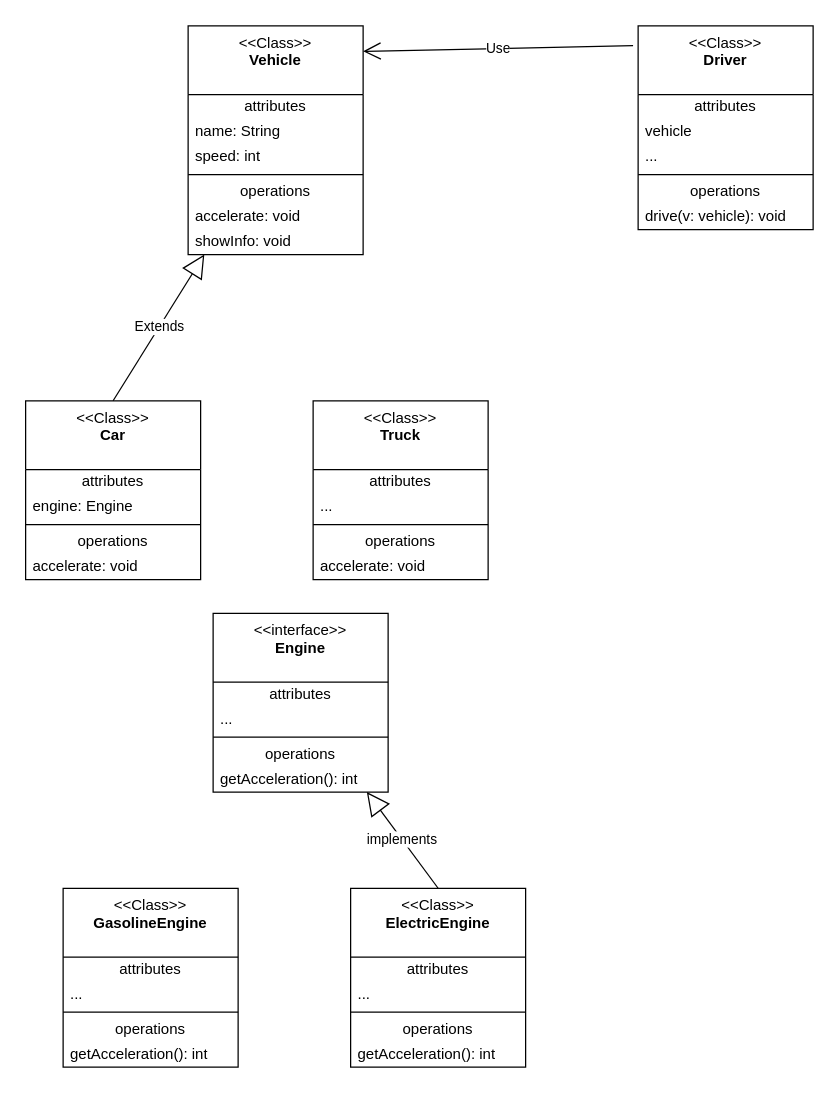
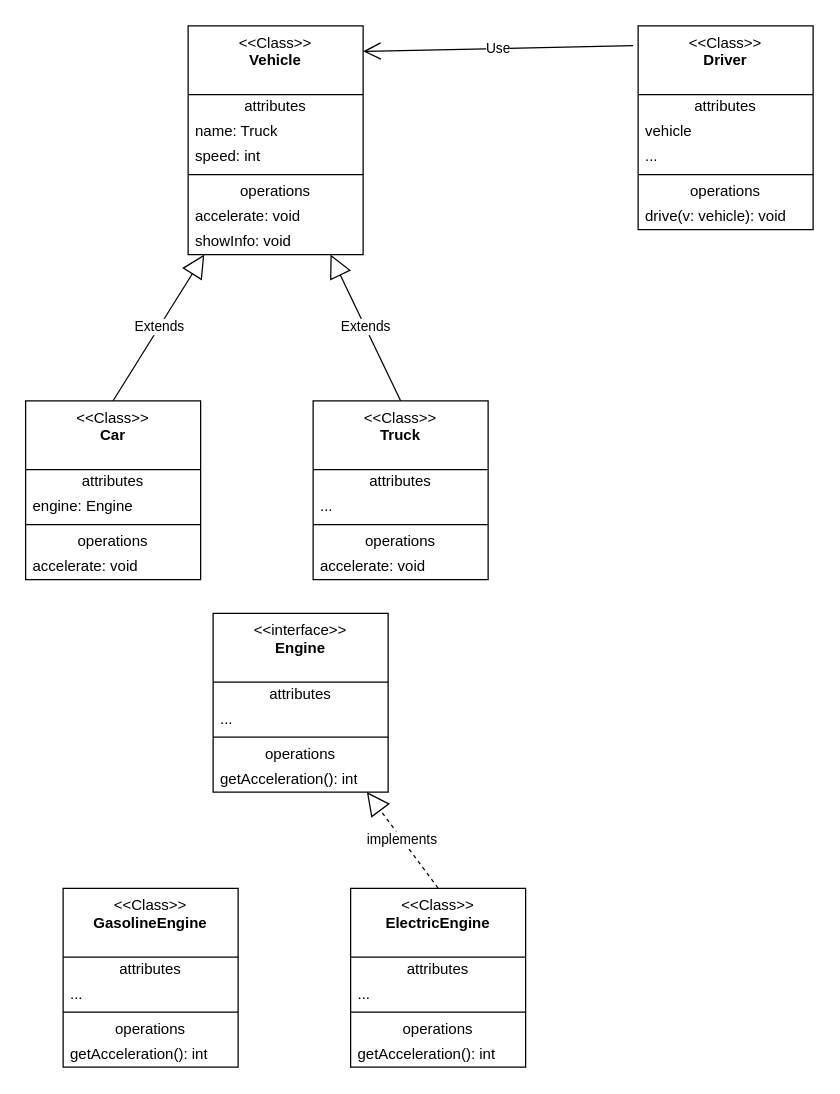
  <mxCell id="0" />
  <mxCell id="1" parent="0" />
  <mxCell id="2" value="&amp;lt;&amp;lt;Class&amp;gt;&amp;gt;&lt;br&gt;&lt;b&gt;Driver&lt;/b&gt;" style="swimlane;fontStyle=0;align=center;verticalAlign=top;childLayout=stackLayout;horizontal=1;startSize=55;horizontalStack=0;resizeParent=1;resizeParentMax=0;resizeLast=0;collapsible=0;marginBottom=0;html=1;whiteSpace=wrap;" parent="1" vertex="1"><mxGeometry x="510" y="20" width="140" height="163" as="geometry" /></mxCell>
  <mxCell id="3" value="attributes" style="text;html=1;strokeColor=none;fillColor=none;align=center;verticalAlign=middle;spacingLeft=4;spacingRight=4;overflow=hidden;rotatable=0;points=[[0,0.5],[1,0.5]];portConstraint=eastwest;whiteSpace=wrap;" parent="2" vertex="1"><mxGeometry y="55" width="140" height="20" as="geometry" /></mxCell>
  <mxCell id="4" value="vehicle" style="text;html=1;strokeColor=none;fillColor=none;align=left;verticalAlign=middle;spacingLeft=4;spacingRight=4;overflow=hidden;rotatable=0;points=[[0,0.5],[1,0.5]];portConstraint=eastwest;whiteSpace=wrap;" parent="2" vertex="1"><mxGeometry y="75" width="140" height="20" as="geometry" /></mxCell>
  <mxCell id="5" value="..." style="text;html=1;strokeColor=none;fillColor=none;align=left;verticalAlign=middle;spacingLeft=4;spacingRight=4;overflow=hidden;rotatable=0;points=[[0,0.5],[1,0.5]];portConstraint=eastwest;whiteSpace=wrap;" parent="2" vertex="1"><mxGeometry y="95" width="140" height="20" as="geometry" /></mxCell>
  <mxCell id="6" value="" style="line;strokeWidth=1;fillColor=none;align=left;verticalAlign=middle;spacingTop=-1;spacingLeft=3;spacingRight=3;rotatable=0;labelPosition=right;points=[];portConstraint=eastwest;" parent="2" vertex="1"><mxGeometry y="115" width="140" height="8" as="geometry" /></mxCell>
  <mxCell id="7" value="operations" style="text;html=1;strokeColor=none;fillColor=none;align=center;verticalAlign=middle;spacingLeft=4;spacingRight=4;overflow=hidden;rotatable=0;points=[[0,0.5],[1,0.5]];portConstraint=eastwest;whiteSpace=wrap;" parent="2" vertex="1"><mxGeometry y="123" width="140" height="20" as="geometry" /></mxCell>
  <mxCell id="8" value="drive(v: vehicle): void&amp;nbsp;" style="text;html=1;strokeColor=none;fillColor=none;align=left;verticalAlign=middle;spacingLeft=4;spacingRight=4;overflow=hidden;rotatable=0;points=[[0,0.5],[1,0.5]];portConstraint=eastwest;whiteSpace=wrap;" parent="2" vertex="1"><mxGeometry y="143" width="140" height="20" as="geometry" /></mxCell>
  <mxCell id="9" value="&amp;lt;&amp;lt;Class&amp;gt;&amp;gt;&lt;br&gt;&lt;b&gt;Vehicle&lt;/b&gt;" style="swimlane;fontStyle=0;align=center;verticalAlign=top;childLayout=stackLayout;horizontal=1;startSize=55;horizontalStack=0;resizeParent=1;resizeParentMax=0;resizeLast=0;collapsible=0;marginBottom=0;html=1;whiteSpace=wrap;fontColor=#000000;" parent="1" vertex="1"><mxGeometry x="150" y="20" width="140" height="183" as="geometry" /></mxCell>
  <mxCell id="10" value="attributes" style="text;html=1;strokeColor=none;fillColor=none;align=center;verticalAlign=middle;spacingLeft=4;spacingRight=4;overflow=hidden;rotatable=0;points=[[0,0.5],[1,0.5]];portConstraint=eastwest;whiteSpace=wrap;" parent="9" vertex="1"><mxGeometry y="55" width="140" height="20" as="geometry" /></mxCell>
- <mxCell id="11" value="name: String" style="text;html=1;strokeColor=none;fillColor=none;align=left;verticalAlign=middle;spacingLeft=4;spacingRight=4;overflow=hidden;rotatable=0;points=[[0,0.5],[1,0.5]];portConstraint=eastwest;whiteSpace=wrap;" parent="9" vertex="1"><mxGeometry y="75" width="140" height="20" as="geometry" /></mxCell>
+ <mxCell id="11" value="name: Truck" style="text;html=1;strokeColor=none;fillColor=none;align=left;verticalAlign=middle;spacingLeft=4;spacingRight=4;overflow=hidden;rotatable=0;points=[[0,0.5],[1,0.5]];portConstraint=eastwest;whiteSpace=wrap;" parent="9" vertex="1"><mxGeometry y="75" width="140" height="20" as="geometry" /></mxCell>
  <mxCell id="12" value="speed: int" style="text;html=1;strokeColor=none;fillColor=none;align=left;verticalAlign=middle;spacingLeft=4;spacingRight=4;overflow=hidden;rotatable=0;points=[[0,0.5],[1,0.5]];portConstraint=eastwest;whiteSpace=wrap;" parent="9" vertex="1"><mxGeometry y="95" width="140" height="20" as="geometry" /></mxCell>
  <mxCell id="13" value="" style="line;strokeWidth=1;fillColor=none;align=left;verticalAlign=middle;spacingTop=-1;spacingLeft=3;spacingRight=3;rotatable=0;labelPosition=right;points=[];portConstraint=eastwest;" parent="9" vertex="1"><mxGeometry y="115" width="140" height="8" as="geometry" /></mxCell>
  <mxCell id="14" value="operations" style="text;html=1;strokeColor=none;fillColor=none;align=center;verticalAlign=middle;spacingLeft=4;spacingRight=4;overflow=hidden;rotatable=0;points=[[0,0.5],[1,0.5]];portConstraint=eastwest;whiteSpace=wrap;" parent="9" vertex="1"><mxGeometry y="123" width="140" height="20" as="geometry" /></mxCell>
  <mxCell id="15" value="accelerate: void" style="text;html=1;strokeColor=none;fillColor=none;align=left;verticalAlign=middle;spacingLeft=4;spacingRight=4;overflow=hidden;rotatable=0;points=[[0,0.5],[1,0.5]];portConstraint=eastwest;whiteSpace=wrap;" parent="9" vertex="1"><mxGeometry y="143" width="140" height="20" as="geometry" /></mxCell>
  <mxCell id="16" value="showInfo: void" style="text;html=1;strokeColor=none;fillColor=none;align=left;verticalAlign=middle;spacingLeft=4;spacingRight=4;overflow=hidden;rotatable=0;points=[[0,0.5],[1,0.5]];portConstraint=eastwest;whiteSpace=wrap;" parent="9" vertex="1"><mxGeometry y="163" width="140" height="20" as="geometry" /></mxCell>
  <mxCell id="17" value="&amp;lt;&amp;lt;Class&amp;gt;&amp;gt;&lt;br&gt;&lt;b&gt;Car&lt;/b&gt;" style="swimlane;fontStyle=0;align=center;verticalAlign=top;childLayout=stackLayout;horizontal=1;startSize=55;horizontalStack=0;resizeParent=1;resizeParentMax=0;resizeLast=0;collapsible=0;marginBottom=0;html=1;whiteSpace=wrap;" parent="1" vertex="1"><mxGeometry x="20" y="320" width="140" height="143" as="geometry" /></mxCell>
  <mxCell id="18" value="attributes" style="text;html=1;strokeColor=none;fillColor=none;align=center;verticalAlign=middle;spacingLeft=4;spacingRight=4;overflow=hidden;rotatable=0;points=[[0,0.5],[1,0.5]];portConstraint=eastwest;whiteSpace=wrap;" parent="17" vertex="1"><mxGeometry y="55" width="140" height="20" as="geometry" /></mxCell>
  <mxCell id="19" value="engine: Engine" style="text;html=1;strokeColor=none;fillColor=none;align=left;verticalAlign=middle;spacingLeft=4;spacingRight=4;overflow=hidden;rotatable=0;points=[[0,0.5],[1,0.5]];portConstraint=eastwest;whiteSpace=wrap;" parent="17" vertex="1"><mxGeometry y="75" width="140" height="20" as="geometry" /></mxCell>
  <mxCell id="20" value="" style="line;strokeWidth=1;fillColor=none;align=left;verticalAlign=middle;spacingTop=-1;spacingLeft=3;spacingRight=3;rotatable=0;labelPosition=right;points=[];portConstraint=eastwest;" parent="17" vertex="1"><mxGeometry y="95" width="140" height="8" as="geometry" /></mxCell>
  <mxCell id="21" value="operations" style="text;html=1;strokeColor=none;fillColor=none;align=center;verticalAlign=middle;spacingLeft=4;spacingRight=4;overflow=hidden;rotatable=0;points=[[0,0.5],[1,0.5]];portConstraint=eastwest;whiteSpace=wrap;" parent="17" vertex="1"><mxGeometry y="103" width="140" height="20" as="geometry" /></mxCell>
  <mxCell id="22" value="accelerate: void" style="text;html=1;strokeColor=none;fillColor=none;align=left;verticalAlign=middle;spacingLeft=4;spacingRight=4;overflow=hidden;rotatable=0;points=[[0,0.5],[1,0.5]];portConstraint=eastwest;whiteSpace=wrap;" parent="17" vertex="1"><mxGeometry y="123" width="140" height="20" as="geometry" /></mxCell>
  <mxCell id="23" value="&amp;lt;&amp;lt;Class&amp;gt;&amp;gt;&lt;br&gt;&lt;b&gt;Truck&lt;/b&gt;" style="swimlane;fontStyle=0;align=center;verticalAlign=top;childLayout=stackLayout;horizontal=1;startSize=55;horizontalStack=0;resizeParent=1;resizeParentMax=0;resizeLast=0;collapsible=0;marginBottom=0;html=1;whiteSpace=wrap;" parent="1" vertex="1"><mxGeometry x="250" y="320" width="140" height="143" as="geometry" /></mxCell>
  <mxCell id="24" value="attributes" style="text;html=1;strokeColor=none;fillColor=none;align=center;verticalAlign=middle;spacingLeft=4;spacingRight=4;overflow=hidden;rotatable=0;points=[[0,0.5],[1,0.5]];portConstraint=eastwest;whiteSpace=wrap;" parent="23" vertex="1"><mxGeometry y="55" width="140" height="20" as="geometry" /></mxCell>
  <mxCell id="25" value="..." style="text;html=1;strokeColor=none;fillColor=none;align=left;verticalAlign=middle;spacingLeft=4;spacingRight=4;overflow=hidden;rotatable=0;points=[[0,0.5],[1,0.5]];portConstraint=eastwest;whiteSpace=wrap;" parent="23" vertex="1"><mxGeometry y="75" width="140" height="20" as="geometry" /></mxCell>
  <mxCell id="26" value="" style="line;strokeWidth=1;fillColor=none;align=left;verticalAlign=middle;spacingTop=-1;spacingLeft=3;spacingRight=3;rotatable=0;labelPosition=right;points=[];portConstraint=eastwest;" parent="23" vertex="1"><mxGeometry y="95" width="140" height="8" as="geometry" /></mxCell>
  <mxCell id="27" value="operations" style="text;html=1;strokeColor=none;fillColor=none;align=center;verticalAlign=middle;spacingLeft=4;spacingRight=4;overflow=hidden;rotatable=0;points=[[0,0.5],[1,0.5]];portConstraint=eastwest;whiteSpace=wrap;" parent="23" vertex="1"><mxGeometry y="103" width="140" height="20" as="geometry" /></mxCell>
  <mxCell id="28" value="accelerate: void" style="text;html=1;strokeColor=none;fillColor=none;align=left;verticalAlign=middle;spacingLeft=4;spacingRight=4;overflow=hidden;rotatable=0;points=[[0,0.5],[1,0.5]];portConstraint=eastwest;whiteSpace=wrap;" parent="23" vertex="1"><mxGeometry y="123" width="140" height="20" as="geometry" /></mxCell>
  <mxCell id="29" value="&amp;lt;&amp;lt;interface&amp;gt;&amp;gt;&lt;br&gt;&lt;b&gt;Engine&lt;/b&gt;" style="swimlane;fontStyle=0;align=center;verticalAlign=top;childLayout=stackLayout;horizontal=1;startSize=55;horizontalStack=0;resizeParent=1;resizeParentMax=0;resizeLast=0;collapsible=0;marginBottom=0;html=1;whiteSpace=wrap;" parent="1" vertex="1"><mxGeometry x="170" y="490" width="140" height="143" as="geometry" /></mxCell>
  <mxCell id="30" value="attributes" style="text;html=1;strokeColor=none;fillColor=none;align=center;verticalAlign=middle;spacingLeft=4;spacingRight=4;overflow=hidden;rotatable=0;points=[[0,0.5],[1,0.5]];portConstraint=eastwest;whiteSpace=wrap;" parent="29" vertex="1"><mxGeometry y="55" width="140" height="20" as="geometry" /></mxCell>
  <mxCell id="31" value="..." style="text;html=1;strokeColor=none;fillColor=none;align=left;verticalAlign=middle;spacingLeft=4;spacingRight=4;overflow=hidden;rotatable=0;points=[[0,0.5],[1,0.5]];portConstraint=eastwest;whiteSpace=wrap;" parent="29" vertex="1"><mxGeometry y="75" width="140" height="20" as="geometry" /></mxCell>
  <mxCell id="32" value="" style="line;strokeWidth=1;fillColor=none;align=left;verticalAlign=middle;spacingTop=-1;spacingLeft=3;spacingRight=3;rotatable=0;labelPosition=right;points=[];portConstraint=eastwest;" parent="29" vertex="1"><mxGeometry y="95" width="140" height="8" as="geometry" /></mxCell>
  <mxCell id="33" value="operations" style="text;html=1;strokeColor=none;fillColor=none;align=center;verticalAlign=middle;spacingLeft=4;spacingRight=4;overflow=hidden;rotatable=0;points=[[0,0.5],[1,0.5]];portConstraint=eastwest;whiteSpace=wrap;" parent="29" vertex="1"><mxGeometry y="103" width="140" height="20" as="geometry" /></mxCell>
  <mxCell id="34" value="getAcceleration(): int" style="text;html=1;strokeColor=none;fillColor=none;align=left;verticalAlign=middle;spacingLeft=4;spacingRight=4;overflow=hidden;rotatable=0;points=[[0,0.5],[1,0.5]];portConstraint=eastwest;whiteSpace=wrap;" parent="29" vertex="1"><mxGeometry y="123" width="140" height="20" as="geometry" /></mxCell>
  <mxCell id="35" value="&amp;lt;&amp;lt;Class&amp;gt;&amp;gt;&lt;br&gt;&lt;b&gt;GasolineEngine&lt;/b&gt;" style="swimlane;fontStyle=0;align=center;verticalAlign=top;childLayout=stackLayout;horizontal=1;startSize=55;horizontalStack=0;resizeParent=1;resizeParentMax=0;resizeLast=0;collapsible=0;marginBottom=0;html=1;whiteSpace=wrap;" parent="1" vertex="1"><mxGeometry x="50" y="710" width="140" height="143" as="geometry" /></mxCell>
  <mxCell id="36" value="attributes" style="text;html=1;strokeColor=none;fillColor=none;align=center;verticalAlign=middle;spacingLeft=4;spacingRight=4;overflow=hidden;rotatable=0;points=[[0,0.5],[1,0.5]];portConstraint=eastwest;whiteSpace=wrap;" parent="35" vertex="1"><mxGeometry y="55" width="140" height="20" as="geometry" /></mxCell>
  <mxCell id="37" value="..." style="text;html=1;strokeColor=none;fillColor=none;align=left;verticalAlign=middle;spacingLeft=4;spacingRight=4;overflow=hidden;rotatable=0;points=[[0,0.5],[1,0.5]];portConstraint=eastwest;whiteSpace=wrap;" parent="35" vertex="1"><mxGeometry y="75" width="140" height="20" as="geometry" /></mxCell>
  <mxCell id="38" value="" style="line;strokeWidth=1;fillColor=none;align=left;verticalAlign=middle;spacingTop=-1;spacingLeft=3;spacingRight=3;rotatable=0;labelPosition=right;points=[];portConstraint=eastwest;" parent="35" vertex="1"><mxGeometry y="95" width="140" height="8" as="geometry" /></mxCell>
  <mxCell id="39" value="operations" style="text;html=1;strokeColor=none;fillColor=none;align=center;verticalAlign=middle;spacingLeft=4;spacingRight=4;overflow=hidden;rotatable=0;points=[[0,0.5],[1,0.5]];portConstraint=eastwest;whiteSpace=wrap;" parent="35" vertex="1"><mxGeometry y="103" width="140" height="20" as="geometry" /></mxCell>
  <mxCell id="40" value="getAcceleration(): int" style="text;html=1;strokeColor=none;fillColor=none;align=left;verticalAlign=middle;spacingLeft=4;spacingRight=4;overflow=hidden;rotatable=0;points=[[0,0.5],[1,0.5]];portConstraint=eastwest;whiteSpace=wrap;" parent="35" vertex="1"><mxGeometry y="123" width="140" height="20" as="geometry" /></mxCell>
  <mxCell id="41" value="&amp;lt;&amp;lt;Class&amp;gt;&amp;gt;&lt;br&gt;&lt;b&gt;ElectricEngine&lt;/b&gt;" style="swimlane;fontStyle=0;align=center;verticalAlign=top;childLayout=stackLayout;horizontal=1;startSize=55;horizontalStack=0;resizeParent=1;resizeParentMax=0;resizeLast=0;collapsible=0;marginBottom=0;html=1;whiteSpace=wrap;" parent="1" vertex="1"><mxGeometry x="280" y="710" width="140" height="143" as="geometry" /></mxCell>
  <mxCell id="42" value="attributes" style="text;html=1;strokeColor=none;fillColor=none;align=center;verticalAlign=middle;spacingLeft=4;spacingRight=4;overflow=hidden;rotatable=0;points=[[0,0.5],[1,0.5]];portConstraint=eastwest;whiteSpace=wrap;" parent="41" vertex="1"><mxGeometry y="55" width="140" height="20" as="geometry" /></mxCell>
  <mxCell id="43" value="..." style="text;html=1;strokeColor=none;fillColor=none;align=left;verticalAlign=middle;spacingLeft=4;spacingRight=4;overflow=hidden;rotatable=0;points=[[0,0.5],[1,0.5]];portConstraint=eastwest;whiteSpace=wrap;" parent="41" vertex="1"><mxGeometry y="75" width="140" height="20" as="geometry" /></mxCell>
  <mxCell id="44" value="" style="line;strokeWidth=1;fillColor=none;align=left;verticalAlign=middle;spacingTop=-1;spacingLeft=3;spacingRight=3;rotatable=0;labelPosition=right;points=[];portConstraint=eastwest;" parent="41" vertex="1"><mxGeometry y="95" width="140" height="8" as="geometry" /></mxCell>
  <mxCell id="45" value="operations" style="text;html=1;strokeColor=none;fillColor=none;align=center;verticalAlign=middle;spacingLeft=4;spacingRight=4;overflow=hidden;rotatable=0;points=[[0,0.5],[1,0.5]];portConstraint=eastwest;whiteSpace=wrap;" parent="41" vertex="1"><mxGeometry y="103" width="140" height="20" as="geometry" /></mxCell>
  <mxCell id="46" value="getAcceleration(): int" style="text;html=1;strokeColor=none;fillColor=none;align=left;verticalAlign=middle;spacingLeft=4;spacingRight=4;overflow=hidden;rotatable=0;points=[[0,0.5],[1,0.5]];portConstraint=eastwest;whiteSpace=wrap;" parent="41" vertex="1"><mxGeometry y="123" width="140" height="20" as="geometry" /></mxCell>
  <mxCell id="47" value="Extends" style="endArrow=block;endSize=16;endFill=0;html=1;rounded=0;exitX=0.5;exitY=0;exitDx=0;exitDy=0;" parent="1" source="17" target="9" edge="1"><mxGeometry width="160" relative="1" as="geometry"><mxPoint x="200" y="300" as="sourcePoint" /><mxPoint x="360" y="300" as="targetPoint" /></mxGeometry></mxCell>
- <mxCell id="49" value="implements" style="endArrow=block;endSize=16;endFill=0;html=1;rounded=0;exitX=0.5;exitY=0;exitDx=0;exitDy=0;" parent="1" source="41" target="29" edge="1"><mxGeometry width="160" relative="1" as="geometry"><mxPoint x="190" y="797" as="sourcePoint" /><mxPoint x="240" y="690" as="targetPoint" /></mxGeometry></mxCell>
+ <mxCell id="48" value="Extends" style="endArrow=block;endSize=16;endFill=0;html=1;rounded=0;exitX=0.5;exitY=0;exitDx=0;exitDy=0;" parent="1" source="23" target="9" edge="1"><mxGeometry width="160" relative="1" as="geometry"><mxPoint x="190" y="360" as="sourcePoint" /><mxPoint x="323" y="241" as="targetPoint" /></mxGeometry></mxCell>
+ <mxCell id="49" value="implements" style="endArrow=block;endSize=16;endFill=0;html=1;rounded=0;exitX=0.5;exitY=0;exitDx=0;exitDy=0;dashed=1;" parent="1" source="41" target="29" edge="1"><mxGeometry width="160" relative="1" as="geometry"><mxPoint x="190" y="797" as="sourcePoint" /><mxPoint x="240" y="690" as="targetPoint" /></mxGeometry></mxCell>
  <mxCell id="50" value="Use" style="endArrow=open;endSize=12;dashed=0;html=1;rounded=0;exitX=-0.029;exitY=0.098;exitDx=0;exitDy=0;exitPerimeter=0;entryX=1;entryY=0.112;entryDx=0;entryDy=0;entryPerimeter=0;" parent="1" source="2" target="9" edge="1"><mxGeometry width="160" relative="1" as="geometry"><mxPoint x="200" y="300" as="sourcePoint" /><mxPoint x="360" y="300" as="targetPoint" /></mxGeometry></mxCell>
